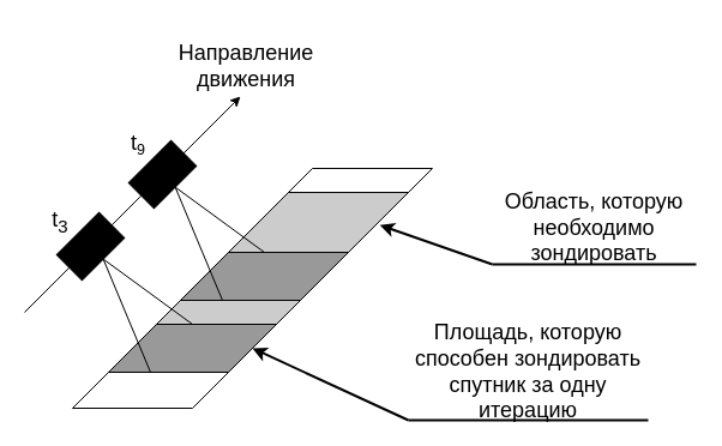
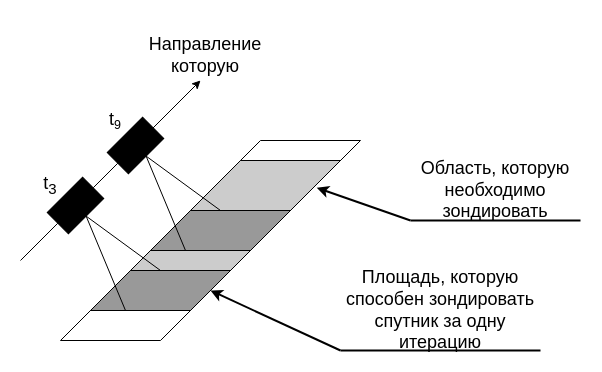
  <mxCell id="0" />
  <mxCell id="1" parent="0" />
  <mxCell id="2" value="" style="shape=parallelogram;perimeter=parallelogramPerimeter;whiteSpace=wrap;html=1;fixedSize=1;size=200;" vertex="1" parent="1"><mxGeometry x="60" y="140" width="300" height="200" as="geometry" /></mxCell>
  <mxCell id="3" value="" style="shape=parallelogram;perimeter=parallelogramPerimeter;whiteSpace=wrap;html=1;fixedSize=1;size=150;fillStyle=auto;fillColor=#CCCCCC;" vertex="1" parent="1"><mxGeometry x="90" y="160" width="250" height="150" as="geometry" /></mxCell>
  <mxCell id="4" value="&lt;font style=&quot;font-size: 18px;&quot;&gt;Область, которую необходимо зондировать&lt;/font&gt;" style="text;html=1;strokeColor=none;fillColor=none;align=center;verticalAlign=middle;whiteSpace=wrap;rounded=0;" vertex="1" parent="1"><mxGeometry x="410" y="160" width="170" height="60" as="geometry" /></mxCell>
  <mxCell id="5" value="" style="shape=parallelogram;perimeter=parallelogramPerimeter;whiteSpace=wrap;html=1;fixedSize=1;size=40;fillColor=#999999;" vertex="1" parent="1"><mxGeometry x="90" y="270" width="140" height="40" as="geometry" /></mxCell>
  <mxCell id="6" value="&lt;font style=&quot;font-size: 18px;&quot;&gt;Площадь, которую способен зондировать спутник за одну итерацию&lt;/font&gt;" style="text;html=1;strokeColor=none;fillColor=none;align=center;verticalAlign=middle;whiteSpace=wrap;rounded=0;" vertex="1" parent="1"><mxGeometry x="340" y="270" width="200" height="80" as="geometry" /></mxCell>
  <mxCell id="7" value="" style="endArrow=classic;html=1;rounded=0;entryX=1;entryY=0.5;entryDx=0;entryDy=0;exitX=0;exitY=1;exitDx=0;exitDy=0;strokeWidth=2;" edge="1" parent="1" source="6" target="5"><mxGeometry width="50" height="50" relative="1" as="geometry"><mxPoint x="400" y="340" as="sourcePoint" /><mxPoint x="450" y="290" as="targetPoint" /></mxGeometry></mxCell>
  <mxCell id="8" value="" style="endArrow=none;html=1;rounded=0;exitX=0;exitY=1;exitDx=0;exitDy=0;entryX=1;entryY=1;entryDx=0;entryDy=0;strokeWidth=2;" edge="1" parent="1" source="6" target="6"><mxGeometry width="50" height="50" relative="1" as="geometry"><mxPoint x="360" y="210" as="sourcePoint" /><mxPoint x="410" y="160" as="targetPoint" /></mxGeometry></mxCell>
  <mxCell id="9" value="" style="endArrow=classic;html=1;rounded=0;entryX=0.905;entryY=0.182;entryDx=0;entryDy=0;entryPerimeter=0;exitX=0;exitY=1;exitDx=0;exitDy=0;strokeWidth=2;" edge="1" parent="1" source="4" target="3"><mxGeometry width="50" height="50" relative="1" as="geometry"><mxPoint x="480" y="220" as="sourcePoint" /><mxPoint x="410" y="160" as="targetPoint" /></mxGeometry></mxCell>
  <mxCell id="10" value="" style="endArrow=none;html=1;rounded=0;strokeWidth=2;entryX=1;entryY=1;entryDx=0;entryDy=0;exitX=0;exitY=1;exitDx=0;exitDy=0;" edge="1" parent="1" source="4" target="4"><mxGeometry width="50" height="50" relative="1" as="geometry"><mxPoint x="470" y="180" as="sourcePoint" /><mxPoint x="620" y="180" as="targetPoint" /></mxGeometry></mxCell>
  <mxCell id="11" value="" style="endArrow=none;html=1;rounded=0;" edge="1" parent="1" target="12"><mxGeometry width="50" height="50" relative="1" as="geometry"><mxPoint x="20" y="260" as="sourcePoint" /><mxPoint x="290" y="-20" as="targetPoint" /><Array as="points" /></mxGeometry></mxCell>
  <mxCell id="12" value="" style="rounded=0;whiteSpace=wrap;html=1;rotation=-45;fillColor=#000000;" vertex="1" parent="1"><mxGeometry x="50" y="190" width="50" height="30" as="geometry" /></mxCell>
  <mxCell id="13" value="" style="endArrow=none;html=1;rounded=0;startArrow=none;exitX=1;exitY=0.5;exitDx=0;exitDy=0;" edge="1" parent="1" source="12" target="14"><mxGeometry width="50" height="50" relative="1" as="geometry"><mxPoint x="73" y="177" as="sourcePoint" /><mxPoint x="320" y="-70" as="targetPoint" /></mxGeometry></mxCell>
  <mxCell id="14" value="" style="rounded=0;whiteSpace=wrap;html=1;rotation=-45;fillColor=#000000;" vertex="1" parent="1"><mxGeometry x="110" y="130" width="50" height="30" as="geometry" /></mxCell>
  <mxCell id="15" value="" style="endArrow=classic;html=1;rounded=0;" edge="1" parent="1"><mxGeometry width="50" height="50" relative="1" as="geometry"><mxPoint x="150" y="130" as="sourcePoint" /><mxPoint x="200" y="80" as="targetPoint" /></mxGeometry></mxCell>
  <mxCell id="16" value="&lt;font style=&quot;font-size: 18px;&quot;&gt;t&lt;sub&gt;3&lt;/sub&gt;&lt;/font&gt;" style="text;html=1;strokeColor=none;fillColor=none;align=center;verticalAlign=middle;whiteSpace=wrap;rounded=0;" vertex="1" parent="1"><mxGeometry x="20" y="170" width="60" height="30" as="geometry" /></mxCell>
  <mxCell id="17" value="&lt;font style=&quot;font-size: 18px;&quot;&gt;t&lt;/font&gt;&lt;font style=&quot;font-size: 15px;&quot;&gt;&lt;sub&gt;9&lt;/sub&gt;&lt;/font&gt;" style="text;html=1;strokeColor=none;fillColor=none;align=center;verticalAlign=middle;whiteSpace=wrap;rounded=0;" vertex="1" parent="1"><mxGeometry x="80" y="100" width="70" height="40" as="geometry" /></mxCell>
- <mxCell id="18" value="&lt;font style=&quot;font-size: 18px;&quot;&gt;Направление движения&lt;/font&gt;" style="text;html=1;strokeColor=none;fillColor=none;align=center;verticalAlign=middle;whiteSpace=wrap;rounded=0;" vertex="1" parent="1"><mxGeometry x="150" y="20" width="110" height="70" as="geometry" /></mxCell>
+ <mxCell id="18" value="&lt;font style=&quot;font-size: 18px;&quot;&gt;Направление которую&lt;/font&gt;" style="text;html=1;strokeColor=none;fillColor=none;align=center;verticalAlign=middle;whiteSpace=wrap;rounded=0;" vertex="1" parent="1"><mxGeometry x="150" y="20" width="110" height="70" as="geometry" /></mxCell>
  <mxCell id="19" value="" style="shape=parallelogram;perimeter=parallelogramPerimeter;whiteSpace=wrap;html=1;fixedSize=1;size=40;fillColor=#999999;" vertex="1" parent="1"><mxGeometry x="150" y="210" width="140" height="40" as="geometry" /></mxCell>
  <mxCell id="20" value="" style="endArrow=none;html=1;rounded=0;exitX=0.5;exitY=1;exitDx=0;exitDy=0;entryX=0.25;entryY=1;entryDx=0;entryDy=0;" edge="1" parent="1" source="12" target="5"><mxGeometry width="50" height="50" relative="1" as="geometry"><mxPoint x="230" y="220" as="sourcePoint" /><mxPoint x="280" y="170" as="targetPoint" /></mxGeometry></mxCell>
  <mxCell id="21" value="" style="endArrow=none;html=1;rounded=0;entryX=0.5;entryY=0;entryDx=0;entryDy=0;exitX=0.5;exitY=1;exitDx=0;exitDy=0;" edge="1" parent="1" source="12" target="5"><mxGeometry width="50" height="50" relative="1" as="geometry"><mxPoint x="80" y="220" as="sourcePoint" /><mxPoint x="145" y="310" as="targetPoint" /></mxGeometry></mxCell>
  <mxCell id="22" value="" style="endArrow=none;html=1;rounded=0;exitX=0.5;exitY=1;exitDx=0;exitDy=0;entryX=0.25;entryY=1;entryDx=0;entryDy=0;" edge="1" parent="1" source="14" target="19"><mxGeometry width="50" height="50" relative="1" as="geometry"><mxPoint x="170" y="136" as="sourcePoint" /><mxPoint x="229" y="220" as="targetPoint" /></mxGeometry></mxCell>
  <mxCell id="23" value="" style="endArrow=none;html=1;rounded=0;entryX=0.5;entryY=0;entryDx=0;entryDy=0;exitX=0.5;exitY=1;exitDx=0;exitDy=0;" edge="1" parent="1" source="14" target="19"><mxGeometry width="50" height="50" relative="1" as="geometry"><mxPoint x="170" y="130" as="sourcePoint" /><mxPoint x="205" y="250" as="targetPoint" /></mxGeometry></mxCell>
